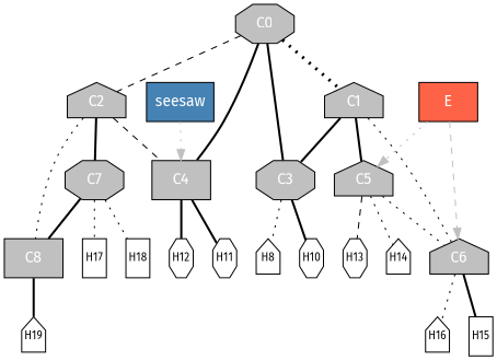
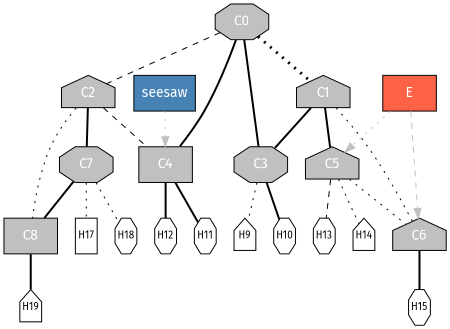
  graph {
    fontname="Fira Sans"
    node [fillcolor=white fontcolor=white fontname="Fira Sans" shape=octagon style=filled]
    edge [color=black fontname="Fira Sans" style=dotted]
    n1 [fillcolor=steelblue label=seesaw shape=box]
    n2 [fillcolor=gray label=C4 shape=box]
    n3 [fixedsize=true fontcolor=black fontsize=10 label=H11 width=.3]
    n4 [fixedsize=true fontcolor=black fontsize=10 label=H12 width=.3]
    n5 [fillcolor=tomato label=E shape=box]
    n6 [fillcolor=gray label=C5 shape=house]
    n7 [fillcolor=gray label=C6 shape=house]
    n8 [fixedsize=true fontcolor=black fontsize=10 label=H13 width=.3]
    n9 [fixedsize=true fontcolor=black fontsize=10 label=H14 shape=house width=.3]
-   n10 [fixedsize=true fontcolor=black fontsize=10 label=H15 shape=box width=.3]
-   n11 [fixedsize=true fontcolor=black fontsize=10 label=H16 shape=house width=.3]
+   n10 [fixedsize=true fontcolor=black fontsize=10 label=H15 width=.3]
    n12 [fillcolor=gray label=C0]
    n13 [fillcolor=gray label=C1 shape=house]
    n14 [fillcolor=gray label=C2 shape=house]
    n15 [fillcolor=gray label=C3]
    n16 [fillcolor=gray label=C7]
    n17 [fillcolor=gray label=C8 shape=box]
-   n18 [fixedsize=true fontcolor=black fontsize=10 label=H8 shape=house width=.3]
+   n18 [fixedsize=true fontcolor=black fontsize=10 label=H9 shape=house width=.3]
    n19 [fixedsize=true fontcolor=black fontsize=10 label=H10 width=.3]
    n20 [fixedsize=true fontcolor=black fontsize=10 label=H17 shape=box width=.3]
-   n21 [fixedsize=true fontcolor=black fontsize=10 label=H18 shape=box width=.3]
+   n21 [fixedsize=true fontcolor=black fontsize=10 label=H18 width=.3]
    n22 [fixedsize=true fontcolor=black fontsize=10 label=H19 shape=house width=.3]
    n1 -- n2 [color=gray dir=forward]
    n2 -- n3 [style=bold]
    n2 -- n4 [style=bold]
    n5 -- n6 [color=gray dir=forward]
    n5 -- n7 [color=gray dir=forward style=dashed]
    n6 -- n7
    n6 -- n8 [style=dashed]
    n6 -- n9
    n7 -- n10 [style=bold]
-   n7 -- n11
    n12 -- n2 [style=bold]
    n12 -- n13 [penwidth=3]
    n12 -- n14 [style=dashed]
    n12 -- n15 [style=bold]
    n13 -- n6 [style=bold]
    n13 -- n7
    n13 -- n15 [style=bold]
    n14 -- n2 [style=dashed]
    n14 -- n16 [style=bold]
    n14 -- n17
    n15 -- n18
    n15 -- n19 [style=bold]
    n16 -- n17 [style=bold]
    n16 -- n20
    n16 -- n21
    n17 -- n22 [style=bold]
  }
